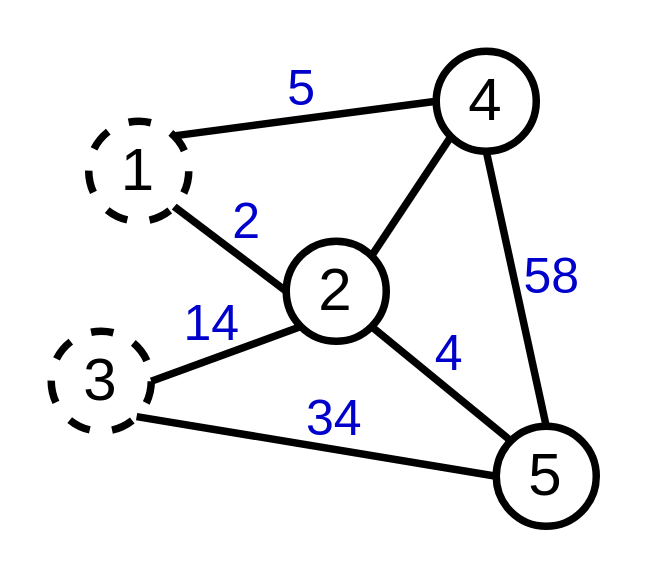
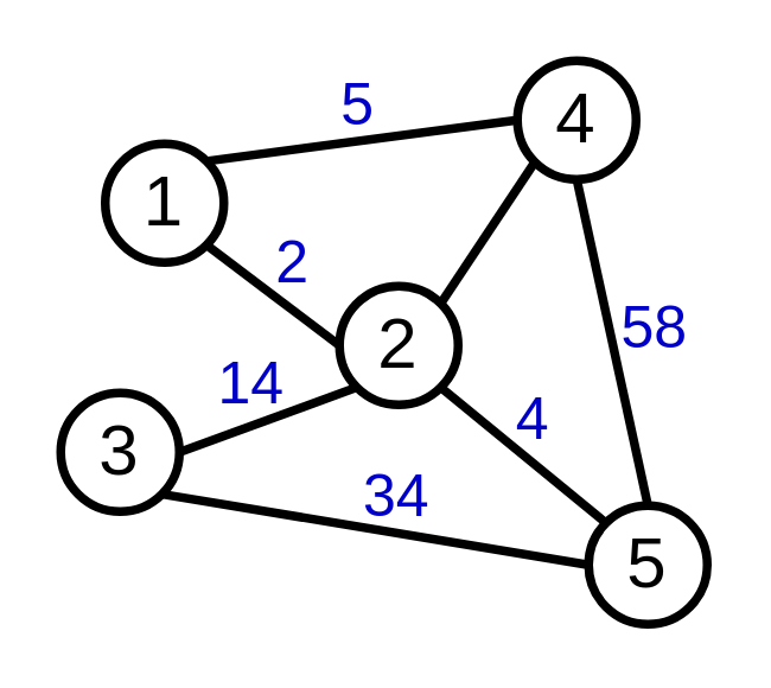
  <mxCell id="0" />
  <mxCell id="1" parent="0" />
  <mxCell id="2" value="" style="group" vertex="1" connectable="0" parent="1"><mxGeometry x="20" y="20" width="218" height="190" as="geometry" /></mxCell>
  <mxCell id="3" value="2" style="ellipse;whiteSpace=wrap;html=1;aspect=fixed;strokeWidth=3;fontSize=24;" vertex="1" parent="2"><mxGeometry x="94" y="76" width="40" height="40" as="geometry" /></mxCell>
- <mxCell id="4" value="3" style="ellipse;whiteSpace=wrap;html=1;aspect=fixed;strokeWidth=3;fontSize=24;dashed=1;" vertex="1" parent="2"><mxGeometry y="112" width="40" height="40" as="geometry" /></mxCell>
+ <mxCell id="4" value="3" style="ellipse;whiteSpace=wrap;html=1;aspect=fixed;strokeWidth=3;fontSize=24;" vertex="1" parent="2"><mxGeometry y="112" width="40" height="40" as="geometry" /></mxCell>
  <mxCell id="5" style="edgeStyle=none;rounded=0;orthogonalLoop=1;jettySize=auto;html=1;exitX=0;exitY=1;exitDx=0;exitDy=0;entryX=1;entryY=0.5;entryDx=0;entryDy=0;strokeWidth=3;fontSize=20;endArrow=none;endFill=0;labelPosition=center;verticalLabelPosition=top;align=center;verticalAlign=bottom;" edge="1" parent="2" source="3" target="4"><mxGeometry relative="1" as="geometry" /></mxCell>
  <mxCell id="6" value="14" style="edgeLabel;html=1;align=center;verticalAlign=middle;resizable=0;points=[];fontSize=20;fontColor=#0000CC;labelBackgroundColor=none;" vertex="1" connectable="0" parent="5"><mxGeometry x="-0.009" y="-3" relative="1" as="geometry"><mxPoint x="-5" y="-11" as="offset" /></mxGeometry></mxCell>
  <mxCell id="7" style="edgeStyle=none;rounded=0;orthogonalLoop=1;jettySize=auto;html=1;exitX=0;exitY=0;exitDx=0;exitDy=0;entryX=1;entryY=1;entryDx=0;entryDy=0;strokeWidth=3;fontSize=20;endArrow=none;endFill=0;labelPosition=center;verticalLabelPosition=top;align=center;verticalAlign=bottom;" edge="1" parent="2" source="9" target="3"><mxGeometry relative="1" as="geometry" /></mxCell>
  <mxCell id="8" value="4" style="edgeLabel;html=1;align=center;verticalAlign=middle;resizable=0;points=[];fontSize=20;fontColor=#0000CC;labelBackgroundColor=none;" vertex="1" connectable="0" parent="7"><mxGeometry x="0.059" relative="1" as="geometry"><mxPoint x="4" y="-12" as="offset" /></mxGeometry></mxCell>
  <mxCell id="9" value="5" style="ellipse;whiteSpace=wrap;html=1;aspect=fixed;strokeWidth=3;fontSize=24;" vertex="1" parent="2"><mxGeometry x="178" y="150" width="40" height="40" as="geometry" /></mxCell>
  <mxCell id="10" style="edgeStyle=none;rounded=0;orthogonalLoop=1;jettySize=auto;html=1;exitX=1;exitY=1;exitDx=0;exitDy=0;entryX=0;entryY=0.5;entryDx=0;entryDy=0;strokeWidth=3;fontSize=20;endArrow=none;endFill=0;labelPosition=center;verticalLabelPosition=top;align=center;verticalAlign=bottom;" edge="1" parent="2" source="4" target="9"><mxGeometry relative="1" as="geometry" /></mxCell>
  <mxCell id="11" value="34" style="edgeLabel;html=1;align=center;verticalAlign=middle;resizable=0;points=[];fontSize=20;fontColor=#0000CC;labelBackgroundColor=none;" vertex="1" connectable="0" parent="10"><mxGeometry x="-0.14" y="2" relative="1" as="geometry"><mxPoint x="16" y="-9" as="offset" /></mxGeometry></mxCell>
  <mxCell id="12" style="edgeStyle=none;rounded=0;orthogonalLoop=1;jettySize=auto;html=1;exitX=0.5;exitY=1;exitDx=0;exitDy=0;entryX=0.5;entryY=0;entryDx=0;entryDy=0;strokeWidth=3;fontSize=20;endArrow=none;endFill=0;labelPosition=center;verticalLabelPosition=middle;align=center;verticalAlign=middle;" edge="1" parent="2" source="15" target="9"><mxGeometry relative="1" as="geometry" /></mxCell>
  <mxCell id="13" value="58" style="edgeLabel;html=1;align=center;verticalAlign=middle;resizable=0;points=[];fontSize=20;fontColor=#0000CC;labelBackgroundColor=none;" vertex="1" connectable="0" parent="12"><mxGeometry x="-0.058" relative="1" as="geometry"><mxPoint x="14" y="-3" as="offset" /></mxGeometry></mxCell>
  <mxCell id="14" style="edgeStyle=none;rounded=0;orthogonalLoop=1;jettySize=auto;html=1;exitX=0;exitY=1;exitDx=0;exitDy=0;entryX=1;entryY=0;entryDx=0;entryDy=0;strokeWidth=3;fontSize=24;endArrow=none;endFill=0;" edge="1" parent="2" source="15" target="3"><mxGeometry relative="1" as="geometry" /></mxCell>
  <mxCell id="15" value="4" style="ellipse;whiteSpace=wrap;html=1;aspect=fixed;strokeWidth=3;fontSize=24;" vertex="1" parent="2"><mxGeometry x="154" width="40" height="40" as="geometry" /></mxCell>
  <mxCell id="16" style="rounded=0;orthogonalLoop=1;jettySize=auto;html=1;exitX=1;exitY=0;exitDx=0;exitDy=0;entryX=0;entryY=0.5;entryDx=0;entryDy=0;fontSize=20;strokeWidth=3;endArrow=none;endFill=0;labelPosition=center;verticalLabelPosition=top;align=center;verticalAlign=bottom;" edge="1" parent="2" source="20" target="15"><mxGeometry relative="1" as="geometry" /></mxCell>
  <mxCell id="17" value="5" style="edgeLabel;html=1;align=center;verticalAlign=middle;resizable=0;points=[];fontSize=20;fontColor=#0000CC;labelBackgroundColor=none;" vertex="1" connectable="0" parent="16"><mxGeometry x="0.019" y="1" relative="1" as="geometry"><mxPoint x="-3" y="-12" as="offset" /></mxGeometry></mxCell>
  <mxCell id="18" style="edgeStyle=none;rounded=0;orthogonalLoop=1;jettySize=auto;html=1;exitX=1;exitY=1;exitDx=0;exitDy=0;entryX=0;entryY=0.5;entryDx=0;entryDy=0;strokeWidth=3;fontSize=20;endArrow=none;endFill=0;labelPosition=center;verticalLabelPosition=top;align=center;verticalAlign=bottom;" edge="1" parent="2" source="20" target="3"><mxGeometry relative="1" as="geometry" /></mxCell>
  <mxCell id="19" value="2" style="edgeLabel;html=1;align=center;verticalAlign=middle;resizable=0;points=[];fontSize=20;fontColor=#0000CC;labelBackgroundColor=none;" vertex="1" connectable="0" parent="18"><mxGeometry x="-0.126" y="2" relative="1" as="geometry"><mxPoint x="7" y="-9" as="offset" /></mxGeometry></mxCell>
- <mxCell id="20" value="1" style="ellipse;whiteSpace=wrap;html=1;aspect=fixed;strokeWidth=3;fontSize=24;dashed=1;" vertex="1" parent="2"><mxGeometry x="15" y="28" width="40" height="40" as="geometry" /></mxCell>
+ <mxCell id="20" value="1" style="ellipse;whiteSpace=wrap;html=1;aspect=fixed;strokeWidth=3;fontSize=24;" vertex="1" parent="2"><mxGeometry x="15" y="28" width="40" height="40" as="geometry" /></mxCell>
